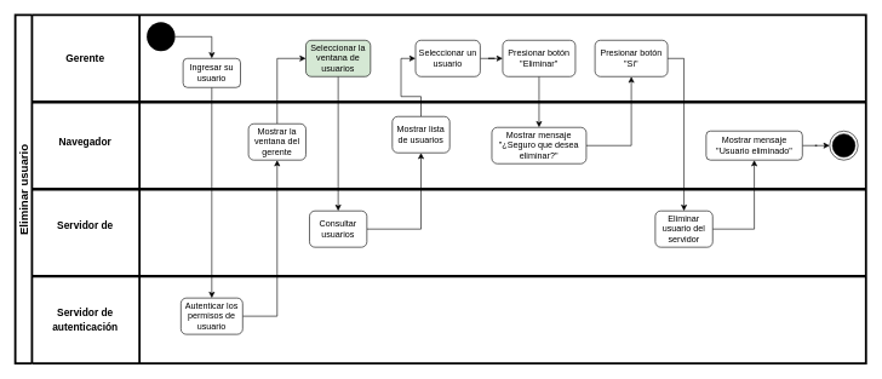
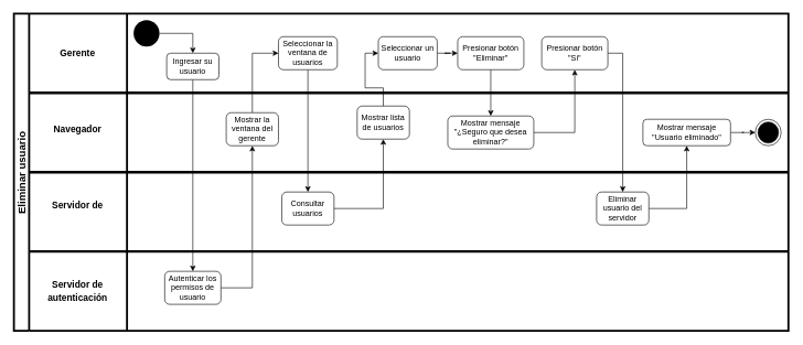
  <mxCell id="0" />
  <mxCell id="1" parent="0" />
  <mxCell id="2" value="Eliminar usuario" style="swimlane;horizontal=0;fontSize=16;strokeWidth=3;startSize=23;" parent="1" vertex="1"><mxGeometry x="20" y="20" width="1171" height="480" as="geometry" /></mxCell>
  <mxCell id="3" value="" style="endArrow=none;html=1;endSize=6;strokeWidth=4;entryX=1;entryY=0.5;entryDx=0;entryDy=0;" parent="2" target="2" edge="1"><mxGeometry width="50" height="50" relative="1" as="geometry"><mxPoint x="23" y="240" as="sourcePoint" /><mxPoint x="1021" y="240" as="targetPoint" /></mxGeometry></mxCell>
  <mxCell id="4" value="Gerente" style="text;html=1;align=center;verticalAlign=middle;resizable=0;points=[];autosize=1;strokeColor=none;strokeWidth=1;fontSize=14;fontStyle=1" parent="2" vertex="1"><mxGeometry x="61" y="50" width="70" height="20" as="geometry" /></mxCell>
  <mxCell id="5" value="Navegador" style="text;html=1;align=center;verticalAlign=middle;resizable=0;points=[];autosize=1;strokeColor=none;strokeWidth=1;fontSize=14;fontStyle=1" parent="2" vertex="1"><mxGeometry x="51" y="165" width="90" height="20" as="geometry" /></mxCell>
  <mxCell id="6" style="edgeStyle=orthogonalEdgeStyle;rounded=0;orthogonalLoop=1;jettySize=auto;html=1;fontSize=12;" parent="2" source="7" target="9" edge="1"><mxGeometry relative="1" as="geometry" /></mxCell>
  <mxCell id="7" value="" style="ellipse;fillColor=#000000;strokeColor=none;fontSize=20;" parent="2" vertex="1"><mxGeometry x="181" y="10" width="39" height="40" as="geometry" /></mxCell>
  <mxCell id="8" style="edgeStyle=orthogonalEdgeStyle;rounded=0;orthogonalLoop=1;jettySize=auto;html=1;fontSize=12;" parent="2" source="9" target="11" edge="1"><mxGeometry relative="1" as="geometry" /></mxCell>
  <mxCell id="9" value="Ingresar su usuario" style="rounded=1;whiteSpace=wrap;html=1;fontSize=12;strokeWidth=1;" parent="2" vertex="1"><mxGeometry x="231" y="60" width="79" height="40" as="geometry" /></mxCell>
  <mxCell id="10" style="edgeStyle=orthogonalEdgeStyle;rounded=0;orthogonalLoop=1;jettySize=auto;html=1;entryX=0.5;entryY=1;entryDx=0;entryDy=0;fontSize=14;" parent="2" source="11" target="16" edge="1"><mxGeometry relative="1" as="geometry" /></mxCell>
  <mxCell id="11" value="Autenticar los permisos de usuario" style="rounded=1;whiteSpace=wrap;html=1;fontSize=12;strokeWidth=1;" parent="2" vertex="1"><mxGeometry x="228" y="390" width="85" height="50" as="geometry" /></mxCell>
  <mxCell id="12" value="" style="ellipse;html=1;shape=endState;fillColor=#000000;strokeColor=#000000;fontSize=14;" parent="2" vertex="1"><mxGeometry x="1121" y="160" width="39" height="40" as="geometry" /></mxCell>
  <mxCell id="13" value="" style="endArrow=none;html=1;endSize=6;strokeWidth=4;entryX=1;entryY=0.25;entryDx=0;entryDy=0;" parent="2" target="2" edge="1"><mxGeometry width="50" height="50" relative="1" as="geometry"><mxPoint x="23" y="120" as="sourcePoint" /><mxPoint x="1001" y="120" as="targetPoint" /></mxGeometry></mxCell>
  <mxCell id="14" value="autenticación" style="text;html=1;align=center;verticalAlign=middle;resizable=0;points=[];autosize=1;strokeColor=none;strokeWidth=1;fontSize=14;fontStyle=1;labelBackgroundColor=none;" parent="2" vertex="1"><mxGeometry x="41" y="420" width="110" height="20" as="geometry" /></mxCell>
  <mxCell id="15" style="edgeStyle=orthogonalEdgeStyle;rounded=0;orthogonalLoop=1;jettySize=auto;html=1;entryX=0;entryY=0.5;entryDx=0;entryDy=0;fontSize=16;endSize=6;strokeWidth=1;exitX=0.5;exitY=0;exitDx=0;exitDy=0;" parent="2" source="16" target="18" edge="1"><mxGeometry relative="1" as="geometry" /></mxCell>
  <mxCell id="16" value="Mostrar la ventana del gerente" style="rounded=1;whiteSpace=wrap;html=1;fontSize=12;strokeWidth=1;" parent="2" vertex="1"><mxGeometry x="321" y="150" width="79" height="50" as="geometry" /></mxCell>
  <mxCell id="17" style="edgeStyle=orthogonalEdgeStyle;rounded=0;orthogonalLoop=1;jettySize=auto;html=1;fontSize=16;endSize=6;strokeWidth=1;" parent="2" source="18" target="20" edge="1"><mxGeometry relative="1" as="geometry" /></mxCell>
- <mxCell id="18" value="Seleccionar la ventana de usuarios" style="rounded=1;whiteSpace=wrap;html=1;fontSize=12;strokeWidth=1;fillColor=#d5e8d4;" parent="2" vertex="1"><mxGeometry x="400" y="35" width="89" height="50" as="geometry" /></mxCell>
+ <mxCell id="18" value="Seleccionar la ventana de usuarios" style="rounded=1;whiteSpace=wrap;html=1;fontSize=12;strokeWidth=1;" parent="2" vertex="1"><mxGeometry x="400" y="35" width="89" height="50" as="geometry" /></mxCell>
  <mxCell id="19" style="edgeStyle=orthogonalEdgeStyle;rounded=0;orthogonalLoop=1;jettySize=auto;html=1;entryX=0.5;entryY=1;entryDx=0;entryDy=0;" parent="2" source="20" target="24" edge="1"><mxGeometry relative="1" as="geometry" /></mxCell>
  <mxCell id="20" value="Consultar usuarios" style="rounded=1;whiteSpace=wrap;html=1;fontSize=12;strokeWidth=1;" parent="2" vertex="1"><mxGeometry x="405" y="270" width="79" height="50" as="geometry" /></mxCell>
  <mxCell id="21" value="" style="group" parent="2" vertex="1" connectable="0"><mxGeometry x="51" y="280" width="90" height="40" as="geometry" /></mxCell>
  <mxCell id="22" value="Servidor de" style="text;html=1;align=center;verticalAlign=middle;resizable=0;points=[];autosize=1;strokeColor=none;strokeWidth=1;fontSize=14;fontStyle=1;labelBackgroundColor=none;" parent="21" vertex="1"><mxGeometry width="90" height="20" as="geometry" /></mxCell>
  <mxCell id="23" style="edgeStyle=orthogonalEdgeStyle;rounded=0;orthogonalLoop=1;jettySize=auto;html=1;exitX=0.5;exitY=0;exitDx=0;exitDy=0;entryX=0;entryY=0.5;entryDx=0;entryDy=0;" parent="2" source="24" target="26" edge="1"><mxGeometry relative="1" as="geometry" /></mxCell>
  <mxCell id="24" value="Mostrar lista de usuarios" style="rounded=1;whiteSpace=wrap;html=1;fontSize=12;strokeWidth=1;" parent="2" vertex="1"><mxGeometry x="519" y="140" width="79" height="50" as="geometry" /></mxCell>
  <mxCell id="25" style="edgeStyle=orthogonalEdgeStyle;rounded=0;orthogonalLoop=1;jettySize=auto;html=1;entryX=0;entryY=0.5;entryDx=0;entryDy=0;" parent="2" source="26" target="28" edge="1"><mxGeometry relative="1" as="geometry" /></mxCell>
  <mxCell id="26" value="Seleccionar un usuario" style="rounded=1;whiteSpace=wrap;html=1;fontSize=12;strokeWidth=1;" parent="2" vertex="1"><mxGeometry x="551" y="35" width="89" height="50" as="geometry" /></mxCell>
  <mxCell id="27" style="edgeStyle=orthogonalEdgeStyle;rounded=0;orthogonalLoop=1;jettySize=auto;html=1;entryX=0.5;entryY=0;entryDx=0;entryDy=0;" parent="2" source="28" target="34" edge="1"><mxGeometry relative="1" as="geometry" /></mxCell>
  <mxCell id="28" value="Presionar botón &quot;Eliminar&quot;" style="rounded=1;whiteSpace=wrap;html=1;fontSize=12;strokeWidth=1;" parent="2" vertex="1"><mxGeometry x="671" y="35" width="100" height="50" as="geometry" /></mxCell>
  <mxCell id="29" style="edgeStyle=orthogonalEdgeStyle;rounded=0;orthogonalLoop=1;jettySize=auto;html=1;entryX=0;entryY=0.5;entryDx=0;entryDy=0;" parent="2" source="30" target="12" edge="1"><mxGeometry relative="1" as="geometry" /></mxCell>
  <mxCell id="30" value="Mostrar mensaje &quot;Usuario eliminado&quot;" style="rounded=1;whiteSpace=wrap;html=1;fontSize=12;strokeWidth=1;" parent="2" vertex="1"><mxGeometry x="951" y="160" width="132.5" height="40" as="geometry" /></mxCell>
  <mxCell id="31" style="edgeStyle=orthogonalEdgeStyle;rounded=0;orthogonalLoop=1;jettySize=auto;html=1;entryX=0.5;entryY=1;entryDx=0;entryDy=0;exitX=1;exitY=0.5;exitDx=0;exitDy=0;" parent="2" source="32" target="30" edge="1"><mxGeometry relative="1" as="geometry" /></mxCell>
  <mxCell id="32" value="Eliminar usuario del servidor" style="rounded=1;whiteSpace=wrap;html=1;fontSize=12;strokeWidth=1;" parent="2" vertex="1"><mxGeometry x="881" y="270" width="79" height="50" as="geometry" /></mxCell>
  <mxCell id="33" style="edgeStyle=orthogonalEdgeStyle;rounded=0;orthogonalLoop=1;jettySize=auto;html=1;entryX=0.5;entryY=1;entryDx=0;entryDy=0;" parent="2" source="34" target="36" edge="1"><mxGeometry relative="1" as="geometry" /></mxCell>
  <mxCell id="34" value="Mostrar mensaje &quot;¿Seguro que desea eliminar?&quot;" style="rounded=1;whiteSpace=wrap;html=1;fontSize=12;strokeWidth=1;" parent="2" vertex="1"><mxGeometry x="656" y="155" width="130" height="50" as="geometry" /></mxCell>
  <mxCell id="35" style="edgeStyle=orthogonalEdgeStyle;rounded=0;orthogonalLoop=1;jettySize=auto;html=1;entryX=0.5;entryY=0;entryDx=0;entryDy=0;" parent="2" source="36" target="32" edge="1"><mxGeometry relative="1" as="geometry"><Array as="points"><mxPoint x="921" y="60" /><mxPoint x="921" y="270" /></Array></mxGeometry></mxCell>
  <mxCell id="36" value="Presionar botón &quot;Si&quot;" style="rounded=1;whiteSpace=wrap;html=1;fontSize=12;strokeWidth=1;" parent="2" vertex="1"><mxGeometry x="798" y="35" width="100" height="50" as="geometry" /></mxCell>
  <mxCell id="37" value="" style="endArrow=none;html=1;strokeWidth=3;" parent="1" edge="1"><mxGeometry width="50" height="50" relative="1" as="geometry"><mxPoint x="191" y="500" as="sourcePoint" /><mxPoint x="191" y="20" as="targetPoint" /></mxGeometry></mxCell>
  <mxCell id="38" value="" style="endArrow=none;html=1;endSize=6;strokeWidth=4;entryX=1;entryY=0.75;entryDx=0;entryDy=0;" parent="1" target="2" edge="1"><mxGeometry width="50" height="50" relative="1" as="geometry"><mxPoint x="43" y="380" as="sourcePoint" /><mxPoint x="790" y="380" as="targetPoint" /></mxGeometry></mxCell>
  <mxCell id="39" value="Servidor de" style="text;html=1;align=center;verticalAlign=middle;resizable=0;points=[];autosize=1;strokeColor=none;strokeWidth=1;fontSize=14;fontStyle=1;labelBackgroundColor=none;" parent="1" vertex="1"><mxGeometry x="71" y="420" width="90" height="20" as="geometry" /></mxCell>
